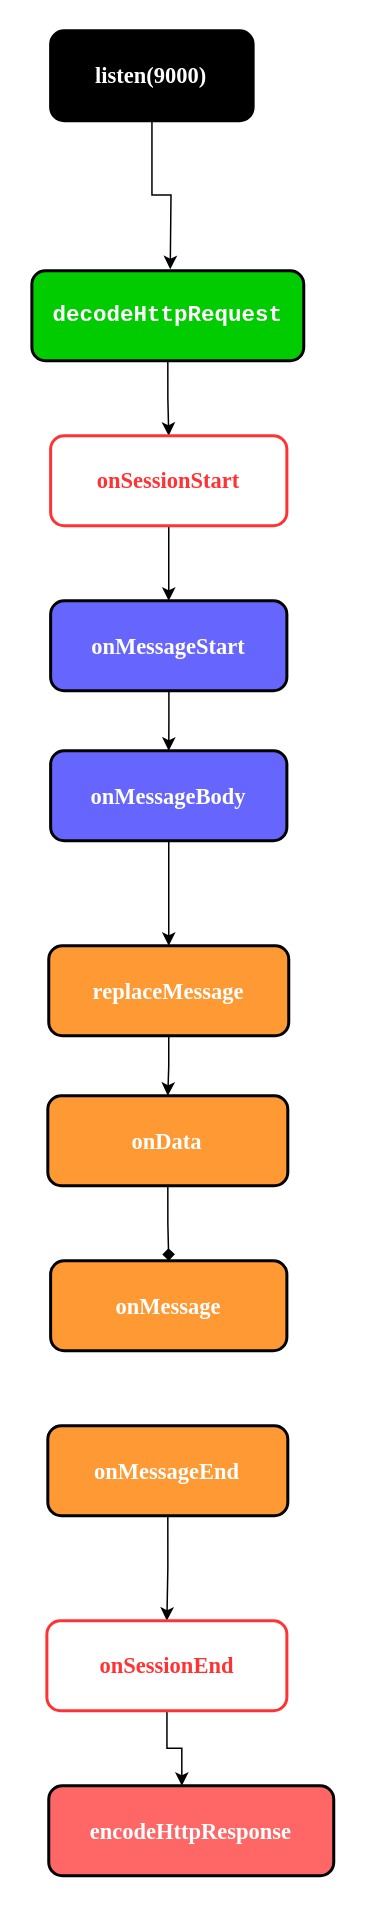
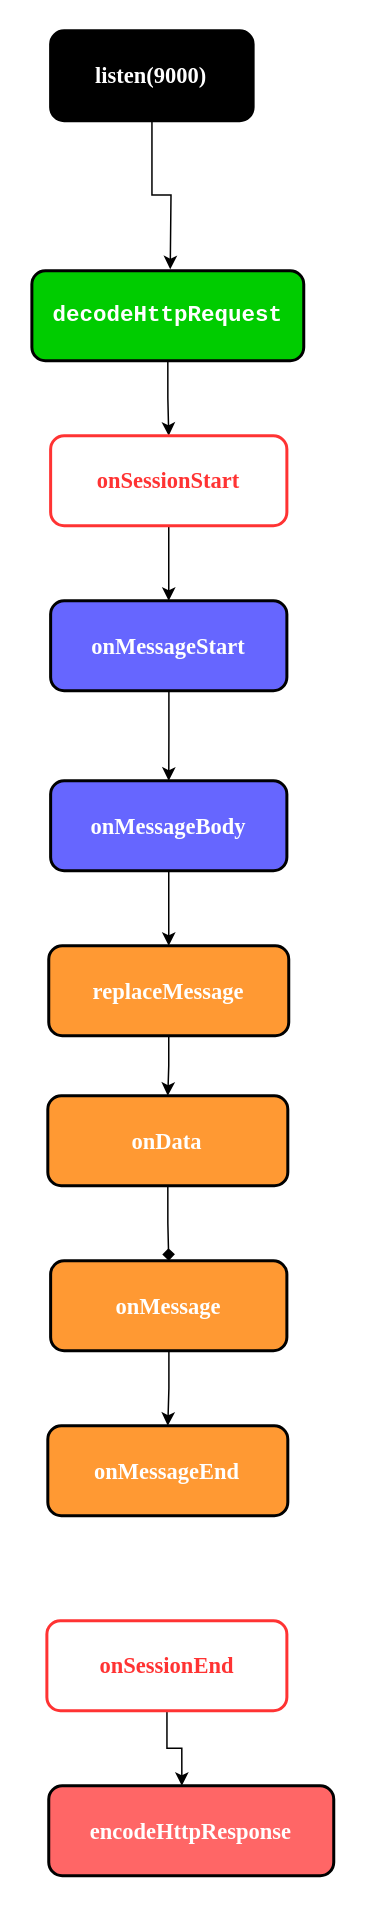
  <mxCell id="0" />
  <mxCell id="1" parent="0" />
  <mxCell id="2" style="edgeStyle=orthogonalEdgeStyle;rounded=0;orthogonalLoop=1;jettySize=auto;html=1;" edge="1" parent="1" source="3"><mxGeometry relative="1" as="geometry"><mxPoint x="113" y="179" as="targetPoint" /></mxGeometry></mxCell>
  <mxCell id="3" value="&lt;h5&gt;&lt;font color=&quot;#ffffff&quot; face=&quot;Comic Sans MS&quot; style=&quot;font-size: 15px ; line-height: 130%&quot;&gt;listen(9000)&lt;/font&gt;&lt;/h5&gt;" style="rounded=1;whiteSpace=wrap;html=1;fontSize=12;glass=0;strokeWidth=2;shadow=0;fillColor=#000000;" parent="1" vertex="1"><mxGeometry x="33.25" y="20" width="135" height="60" as="geometry" /></mxCell>
  <mxCell id="4" value="&lt;h5&gt;&lt;font color=&quot;#ffffff&quot; face=&quot;Comic Sans MS&quot; style=&quot;font-size: 15px&quot;&gt;encodeHttpResponse&lt;/font&gt;&lt;/h5&gt;" style="rounded=1;whiteSpace=wrap;html=1;fontSize=12;glass=0;strokeWidth=2;shadow=0;fillColor=#FF6666;" parent="1" vertex="1"><mxGeometry x="32" y="1190" width="190" height="60" as="geometry" /></mxCell>
  <mxCell id="5" style="edgeStyle=orthogonalEdgeStyle;rounded=0;orthogonalLoop=1;jettySize=auto;html=1;exitX=0.5;exitY=1;exitDx=0;exitDy=0;entryX=0.5;entryY=0;entryDx=0;entryDy=0;" edge="1" parent="1" source="6" target="8"><mxGeometry relative="1" as="geometry" /></mxCell>
  <mxCell id="6" value="&lt;h5&gt;&lt;font color=&quot;#ffffff&quot; face=&quot;Courier New&quot; style=&quot;font-size: 15px&quot;&gt;decodeHttpRequest&lt;/font&gt;&lt;/h5&gt;" style="rounded=1;whiteSpace=wrap;html=1;fillColor=#00CC00;strokeWidth=2;" vertex="1" parent="1"><mxGeometry x="20.75" y="180" width="181.25" height="60" as="geometry" /></mxCell>
  <mxCell id="7" style="edgeStyle=orthogonalEdgeStyle;rounded=0;orthogonalLoop=1;jettySize=auto;html=1;exitX=0.5;exitY=1;exitDx=0;exitDy=0;entryX=0.5;entryY=0;entryDx=0;entryDy=0;" edge="1" parent="1" source="8" target="10"><mxGeometry relative="1" as="geometry" /></mxCell>
  <mxCell id="8" value="&lt;h5&gt;&lt;font face=&quot;Comic Sans MS&quot; color=&quot;#ff3333&quot; style=&quot;line-height: 130% ; font-size: 15px&quot;&gt;onSessionStart&lt;/font&gt;&lt;/h5&gt;" style="rounded=1;whiteSpace=wrap;html=1;strokeColor=#FF3333;strokeWidth=2;" vertex="1" parent="1"><mxGeometry x="33.25" y="290" width="157.5" height="60" as="geometry" /></mxCell>
  <mxCell id="9" style="edgeStyle=orthogonalEdgeStyle;rounded=0;orthogonalLoop=1;jettySize=auto;html=1;entryX=0.5;entryY=0;entryDx=0;entryDy=0;" edge="1" parent="1" source="10" target="12"><mxGeometry relative="1" as="geometry" /></mxCell>
  <mxCell id="10" value="&lt;h5&gt;&lt;font color=&quot;#ffffff&quot; face=&quot;Comic Sans MS&quot; style=&quot;font-size: 15px&quot;&gt;onMessageStart&lt;/font&gt;&lt;/h5&gt;" style="rounded=1;whiteSpace=wrap;html=1;fillColor=#6666FF;strokeWidth=2;" vertex="1" parent="1"><mxGeometry x="33.25" y="400" width="157.5" height="60" as="geometry" /></mxCell>
  <mxCell id="11" style="edgeStyle=orthogonalEdgeStyle;rounded=0;orthogonalLoop=1;jettySize=auto;html=1;exitX=0.5;exitY=1;exitDx=0;exitDy=0;entryX=0.5;entryY=0;entryDx=0;entryDy=0;" edge="1" parent="1" source="12" target="22"><mxGeometry relative="1" as="geometry" /></mxCell>
- <mxCell id="12" value="&lt;h5&gt;&lt;font color=&quot;#ffffff&quot; style=&quot;font-size: 15px&quot; face=&quot;Comic Sans MS&quot;&gt;onMessageBody&lt;/font&gt;&lt;br&gt;&lt;/h5&gt;" style="rounded=1;whiteSpace=wrap;html=1;fillColor=#6666FF;strokeWidth=2;" vertex="1" parent="1"><mxGeometry x="33.25" y="500" width="157.5" height="60" as="geometry" /></mxCell>
+ <mxCell id="12" value="&lt;h5&gt;&lt;font color=&quot;#ffffff&quot; style=&quot;font-size: 15px&quot; face=&quot;Comic Sans MS&quot;&gt;onMessageBody&lt;/font&gt;&lt;br&gt;&lt;/h5&gt;" style="rounded=1;whiteSpace=wrap;html=1;fillColor=#6666FF;strokeWidth=2;" vertex="1" parent="1"><mxGeometry x="33.25" y="520" width="157.5" height="60" as="geometry" /></mxCell>
  <mxCell id="13" style="edgeStyle=orthogonalEdgeStyle;rounded=0;orthogonalLoop=1;jettySize=auto;html=1;exitX=0.5;exitY=1;exitDx=0;exitDy=0;entryX=0.5;entryY=0;entryDx=0;entryDy=0;endArrow=diamond;" edge="1" parent="1" source="14" target="16"><mxGeometry relative="1" as="geometry" /></mxCell>
  <mxCell id="14" value="&lt;h5&gt;&lt;font color=&quot;#ffffff&quot; style=&quot;font-size: 15px&quot; face=&quot;Comic Sans MS&quot;&gt;onData&lt;/font&gt;&lt;br&gt;&lt;/h5&gt;" style="rounded=1;whiteSpace=wrap;html=1;fillColor=#FF9933;strokeWidth=2;" vertex="1" parent="1"><mxGeometry x="31.38" y="730" width="160" height="60" as="geometry" /></mxCell>
+ <mxCell id="15" style="edgeStyle=orthogonalEdgeStyle;rounded=0;orthogonalLoop=1;jettySize=auto;html=1;entryX=0.5;entryY=0;entryDx=0;entryDy=0;" edge="1" parent="1" source="16" target="18"><mxGeometry relative="1" as="geometry" /></mxCell>
  <mxCell id="16" value="&lt;h5&gt;&lt;font color=&quot;#ffffff&quot; style=&quot;font-size: 15px&quot; face=&quot;Comic Sans MS&quot;&gt;onMessage&lt;/font&gt;&lt;br&gt;&lt;/h5&gt;" style="rounded=1;whiteSpace=wrap;html=1;fillColor=#FF9933;strokeWidth=2;" vertex="1" parent="1"><mxGeometry x="33.25" y="840" width="157.5" height="60" as="geometry" /></mxCell>
- <mxCell id="17" style="edgeStyle=orthogonalEdgeStyle;rounded=0;orthogonalLoop=1;jettySize=auto;html=1;exitX=0.5;exitY=1;exitDx=0;exitDy=0;entryX=0.5;entryY=0;entryDx=0;entryDy=0;" edge="1" parent="1" source="18" target="20"><mxGeometry relative="1" as="geometry" /></mxCell>
  <mxCell id="18" value="&lt;h5&gt;&lt;font color=&quot;#ffffff&quot; face=&quot;Comic Sans MS&quot; style=&quot;font-size: 15px&quot;&gt;onMessageEnd&lt;/font&gt;&lt;br&gt;&lt;/h5&gt;" style="rounded=1;whiteSpace=wrap;html=1;fillColor=#FF9933;strokeWidth=2;" vertex="1" parent="1"><mxGeometry x="31.38" y="950" width="160" height="60" as="geometry" /></mxCell>
  <mxCell id="19" style="edgeStyle=orthogonalEdgeStyle;rounded=0;orthogonalLoop=1;jettySize=auto;html=1;entryX=0.467;entryY=0;entryDx=0;entryDy=0;entryPerimeter=0;" edge="1" parent="1" source="20" target="4"><mxGeometry relative="1" as="geometry" /></mxCell>
  <mxCell id="20" value="&lt;h5&gt;&lt;font color=&quot;#ff3333&quot; style=&quot;font-size: 15px ; line-height: 130%&quot; face=&quot;Comic Sans MS&quot;&gt;onSessionEnd&lt;/font&gt;&lt;/h5&gt;" style="rounded=1;whiteSpace=wrap;html=1;fillColor=#FFFFFF;strokeColor=#FF3333;strokeWidth=2;" vertex="1" parent="1"><mxGeometry x="30.75" y="1080" width="160" height="60" as="geometry" /></mxCell>
  <mxCell id="21" style="edgeStyle=orthogonalEdgeStyle;rounded=0;orthogonalLoop=1;jettySize=auto;html=1;exitX=0.5;exitY=1;exitDx=0;exitDy=0;entryX=0.5;entryY=0;entryDx=0;entryDy=0;" edge="1" parent="1" source="22" target="14"><mxGeometry relative="1" as="geometry" /></mxCell>
  <mxCell id="22" value="&lt;h5&gt;&lt;font color=&quot;#ffffff&quot; style=&quot;font-size: 15px&quot; face=&quot;Comic Sans MS&quot;&gt;replaceMessage&lt;/font&gt;&lt;/h5&gt;" style="rounded=1;whiteSpace=wrap;html=1;fillColor=#FF9933;strokeWidth=2;" vertex="1" parent="1"><mxGeometry x="32" y="630" width="160" height="60" as="geometry" /></mxCell>
